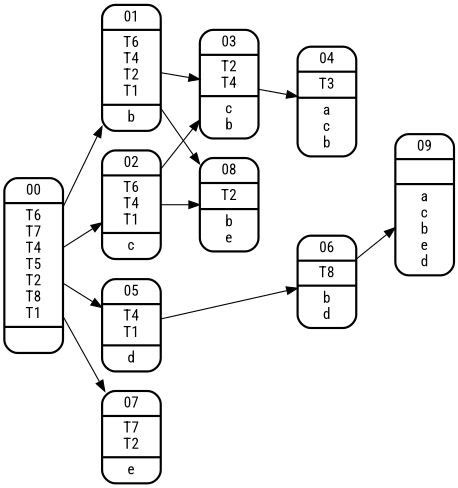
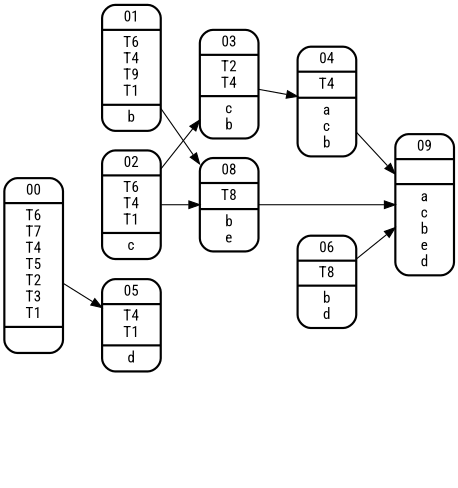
  digraph {
    fontname="Roboto Condensed"
    rankdir=LR
    node [color=black fontname="Roboto Condensed" shape=Mrecord style=bold]
    edge [color=black fontname="Roboto Condensed"]
-   n1 [label="00|T6\nT7\nT4\nT5\nT2\nT8\nT1|"]
-   n2 [label="01|T6\nT4\nT2\nT1|b"]
+   n1 [label="00|T6\nT7\nT4\nT5\nT2\nT3\nT1|"]
+   n2 [label="01|T6\nT4\nT9\nT1|b"]
    n3 [label="02|T6\nT4\nT1|c"]
    n4 [label="05|T4\nT1|d"]
-   n5 [label="07|T7\nT2|e"]
    n6 [label="03|T2\nT4|c\nb"]
-   n7 [label="08|T2|b\ne"]
+   n7 [label="08|T8|b\ne"]
    n8 [label="06|T8|b\nd"]
-   n9 [label="04|T3|a\nc\nb"]
+   n9 [label="04|T4|a\nc\nb"]
    n10 [label="09||a\nc\nb\ne\nd"]
-   n1 -> n2
-   n1 -> n3
    n1 -> n4
-   n1 -> n5
-   n2 -> n6
    n2 -> n7
    n3 -> n6
    n3 -> n7
-   n4 -> n8
    n6 -> n9
+   n7 -> n10
    n8 -> n10
+   n9 -> n10
  }
